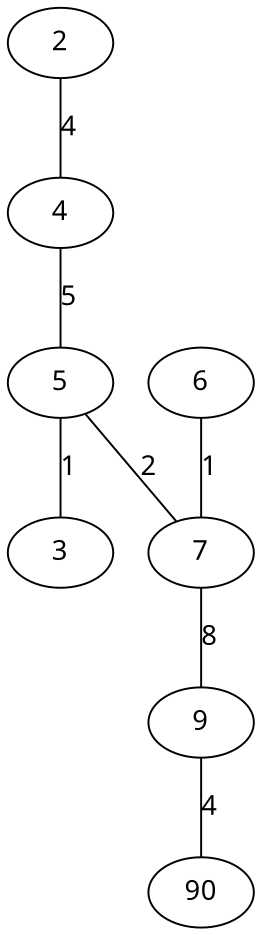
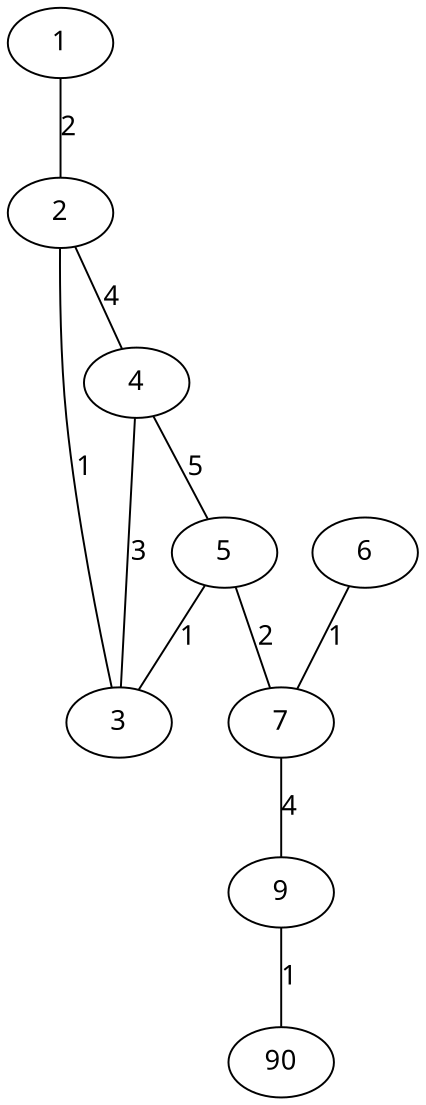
  graph {
    fontname="Noto Sans"
    node [fontname="Noto Sans"]
    edge [fontname="Noto Sans"]
+   1
    2
    4
    3
    5
    7
    6
    9
    n9 [label=90]
+   1 -- 2 [label=2]
    2 -- 4 [label=4]
+   2 -- 3 [label=1]
    4 -- 5 [label=5]
+   3 -- 4 [label=3]
    5 -- 3 [label=1]
    5 -- 7 [label=2]
-   7 -- 9 [label=8]
+   7 -- 9 [label=4]
    6 -- 7 [label=1]
-   9 -- n9 [label=4]
+   9 -- n9 [label=1]
  }
